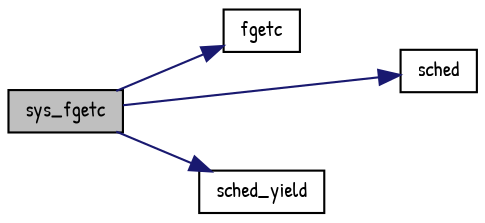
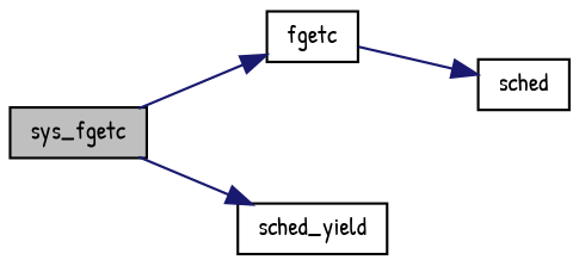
  digraph {
    fontname="Patrick Hand"
    rankdir=LR
    node [color=black fillcolor=white fontname="Patrick Hand" fontsize=10 shape=record style=filled]
    edge [color=midnightblue fontname="Patrick Hand" fontsize=10 labelfontname=Helvetica labelfontsize=10 style=solid]
    n1 [fillcolor=grey75 fontcolor=black height=0.2 label=sys_fgetc width=0.4]
    n2 [height=0.2 label=fgetc width=0.4]
    n3 [height=0.2 label=sched width=0.4]
    n4 [height=0.2 label=sched_yield width=0.4]
    n1 -> n2
-   n1 -> n3
+   n2 -> n3
    n1 -> n4
  }
